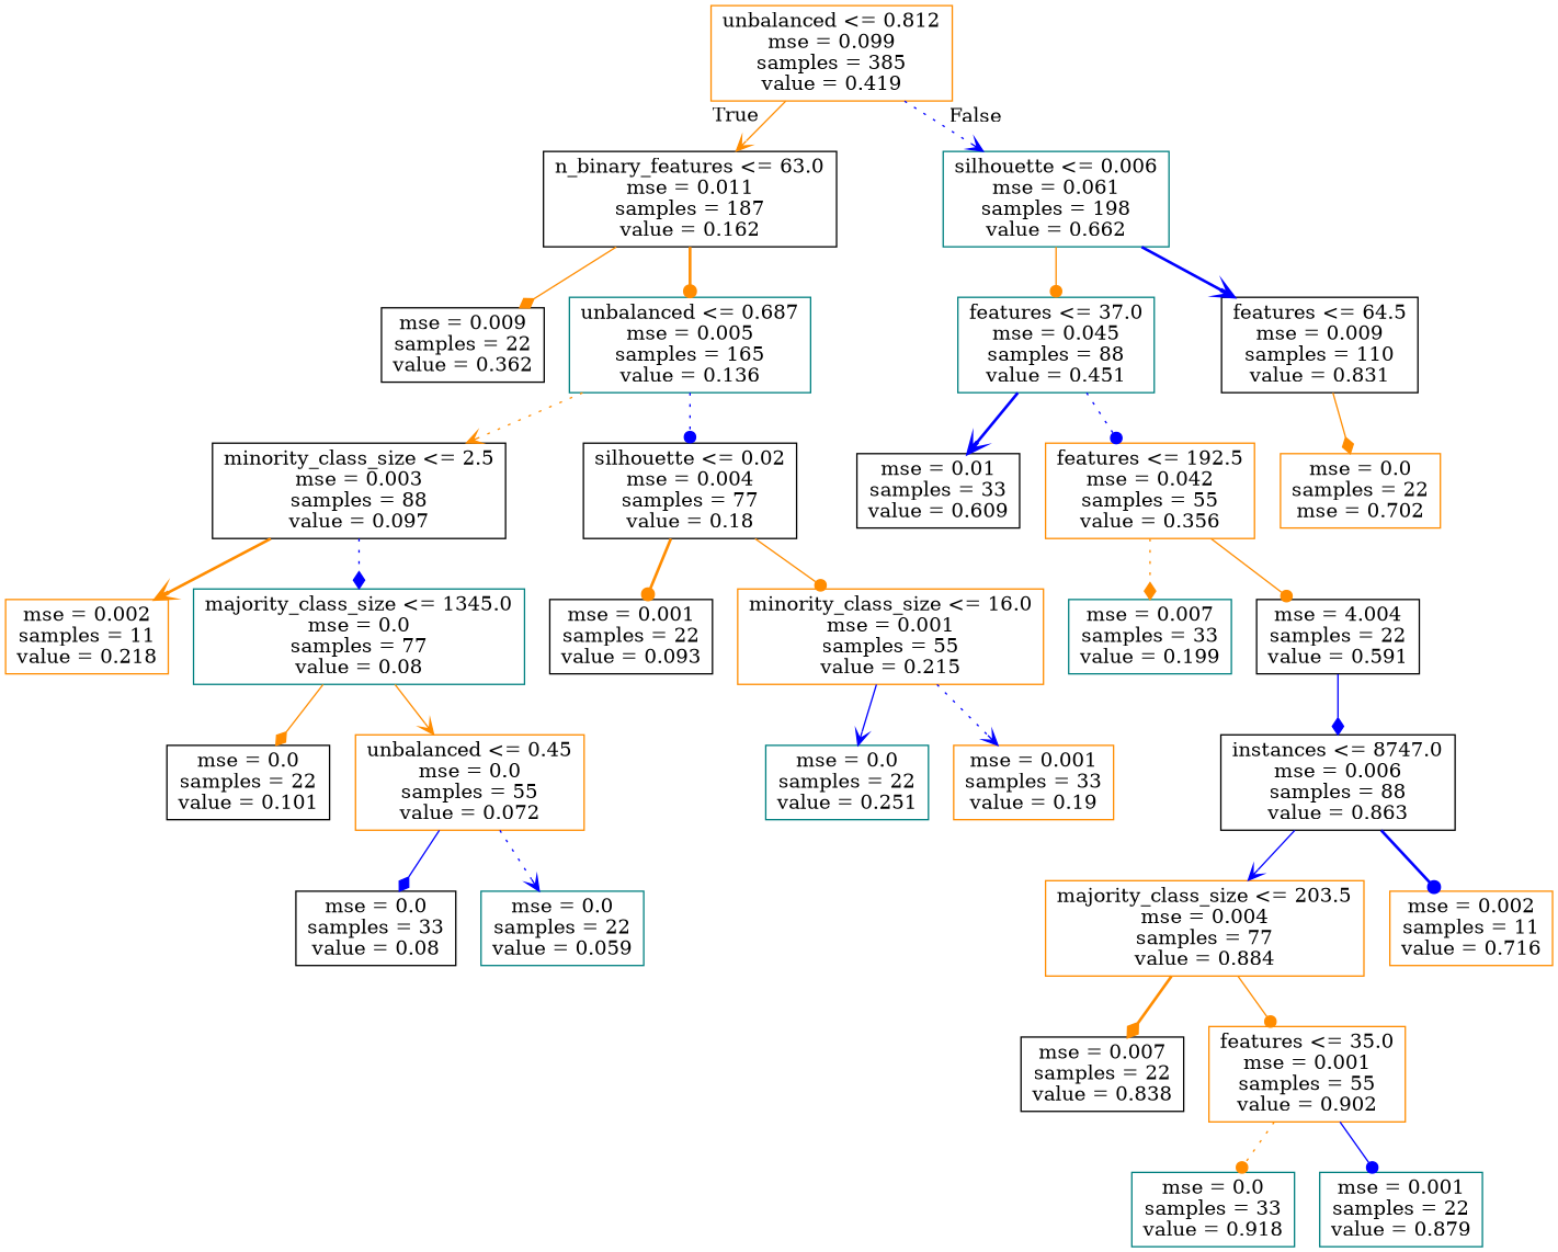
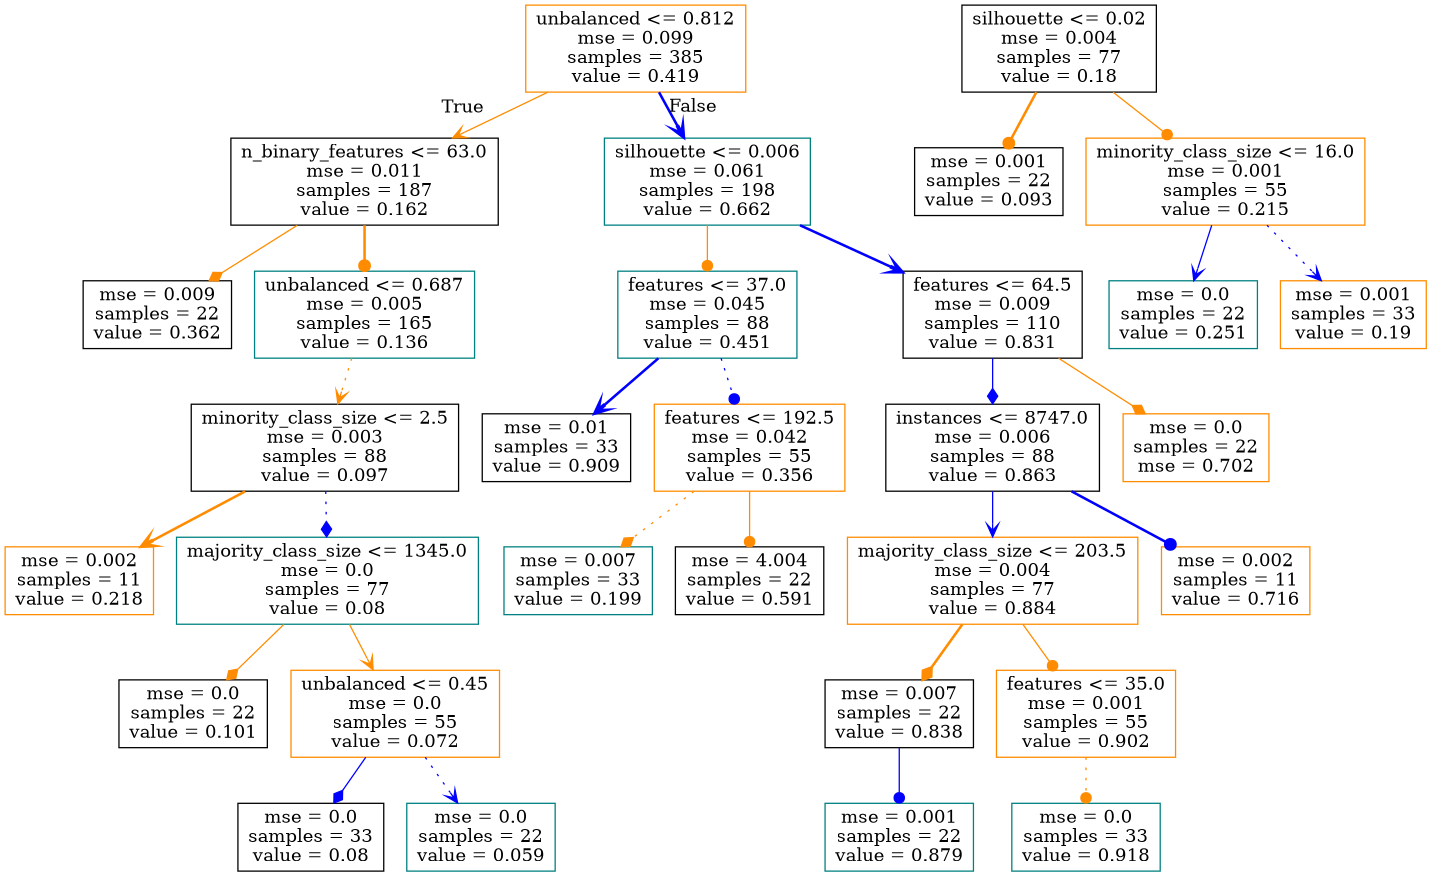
  digraph {
    node [color=black shape=box]
    edge [arrowhead=vee color=darkorange style=solid]
    n1 [color=darkorange label="unbalanced <= 0.812\nmse = 0.099\nsamples = 385\nvalue = 0.419"]
    n2 [label="n_binary_features <= 63.0\nmse = 0.011\nsamples = 187\nvalue = 0.162"]
    n3 [color=teal label="silhouette <= 0.006\nmse = 0.061\nsamples = 198\nvalue = 0.662"]
    n4 [label="mse = 0.009\nsamples = 22\nvalue = 0.362"]
    n5 [color=teal label="unbalanced <= 0.687\nmse = 0.005\nsamples = 165\nvalue = 0.136"]
    n6 [color=teal label="features <= 37.0\nmse = 0.045\nsamples = 88\nvalue = 0.451"]
    n7 [label="features <= 64.5\nmse = 0.009\nsamples = 110\nvalue = 0.831"]
    n8 [label="minority_class_size <= 2.5\nmse = 0.003\nsamples = 88\nvalue = 0.097"]
    n9 [label="silhouette <= 0.02\nmse = 0.004\nsamples = 77\nvalue = 0.18"]
    n10 [color=darkorange label="mse = 0.002\nsamples = 11\nvalue = 0.218"]
    n11 [color=teal label="majority_class_size <= 1345.0\nmse = 0.0\nsamples = 77\nvalue = 0.08"]
    n12 [label="mse = 0.001\nsamples = 22\nvalue = 0.093"]
    n13 [color=darkorange label="minority_class_size <= 16.0\nmse = 0.001\nsamples = 55\nvalue = 0.215"]
    n14 [label="mse = 0.0\nsamples = 22\nvalue = 0.101"]
    n15 [color=darkorange label="unbalanced <= 0.45\nmse = 0.0\nsamples = 55\nvalue = 0.072"]
    n16 [label="mse = 0.0\nsamples = 33\nvalue = 0.08"]
    n17 [color=teal label="mse = 0.0\nsamples = 22\nvalue = 0.059"]
    n18 [color=teal label="mse = 0.0\nsamples = 22\nvalue = 0.251"]
    n19 [color=darkorange label="mse = 0.001\nsamples = 33\nvalue = 0.19"]
-   n20 [label="mse = 0.01\nsamples = 33\nvalue = 0.609"]
+   n20 [label="mse = 0.01\nsamples = 33\nvalue = 0.909"]
    n21 [color=darkorange label="features <= 192.5\nmse = 0.042\nsamples = 55\nvalue = 0.356"]
    n22 [label="instances <= 8747.0\nmse = 0.006\nsamples = 88\nvalue = 0.863"]
    n23 [color=darkorange label="mse = 0.0\nsamples = 22\nmse = 0.702"]
    n24 [color=teal label="mse = 0.007\nsamples = 33\nvalue = 0.199"]
    n25 [label="mse = 4.004\nsamples = 22\nvalue = 0.591"]
    n26 [color=darkorange label="majority_class_size <= 203.5\nmse = 0.004\nsamples = 77\nvalue = 0.884"]
    n27 [color=darkorange label="mse = 0.002\nsamples = 11\nvalue = 0.716"]
    n28 [label="mse = 0.007\nsamples = 22\nvalue = 0.838"]
    n29 [color=darkorange label="features <= 35.0\nmse = 0.001\nsamples = 55\nvalue = 0.902"]
    n30 [color=teal label="mse = 0.0\nsamples = 33\nvalue = 0.918"]
    n31 [color=teal label="mse = 0.001\nsamples = 22\nvalue = 0.879"]
    n1 -> n2 [headlabel=True labelangle=45 labeldistance=2.5]
-   n1 -> n3 [color=blue headlabel=False labelangle=-45 labeldistance=2.5 style=dotted]
+   n1 -> n3 [color=blue headlabel=False labelangle=-45 labeldistance=2.5 style=bold]
    n2 -> n4 [arrowhead=diamond]
    n2 -> n5 [arrowhead=dot style=bold]
    n3 -> n6 [arrowhead=dot]
    n3 -> n7 [color=blue style=bold]
    n5 -> n8 [style=dotted]
-   n5 -> n9 [arrowhead=dot color=blue style=dotted]
    n6 -> n20 [color=blue style=bold]
    n6 -> n21 [arrowhead=dot color=blue style=dotted]
-   n25 -> n22 [arrowhead=diamond color=blue]
+   n7 -> n22 [arrowhead=diamond color=blue]
    n7 -> n23 [arrowhead=diamond]
    n8 -> n10 [style=bold]
    n8 -> n11 [arrowhead=diamond color=blue style=dotted]
    n9 -> n12 [arrowhead=dot style=bold]
    n9 -> n13 [arrowhead=dot]
    n11 -> n14 [arrowhead=diamond]
    n11 -> n15
    n13 -> n18 [color=blue]
    n13 -> n19 [color=blue style=dotted]
    n15 -> n16 [arrowhead=diamond color=blue]
    n15 -> n17 [color=blue style=dotted]
    n21 -> n24 [arrowhead=diamond style=dotted]
    n21 -> n25 [arrowhead=dot]
    n22 -> n26 [color=blue]
    n22 -> n27 [arrowhead=dot color=blue style=bold]
    n26 -> n28 [arrowhead=diamond style=bold]
    n26 -> n29 [arrowhead=dot]
    n29 -> n30 [arrowhead=dot style=dotted]
-   n29 -> n31 [arrowhead=dot color=blue]
+   n28 -> n31 [arrowhead=dot color=blue]
  }
